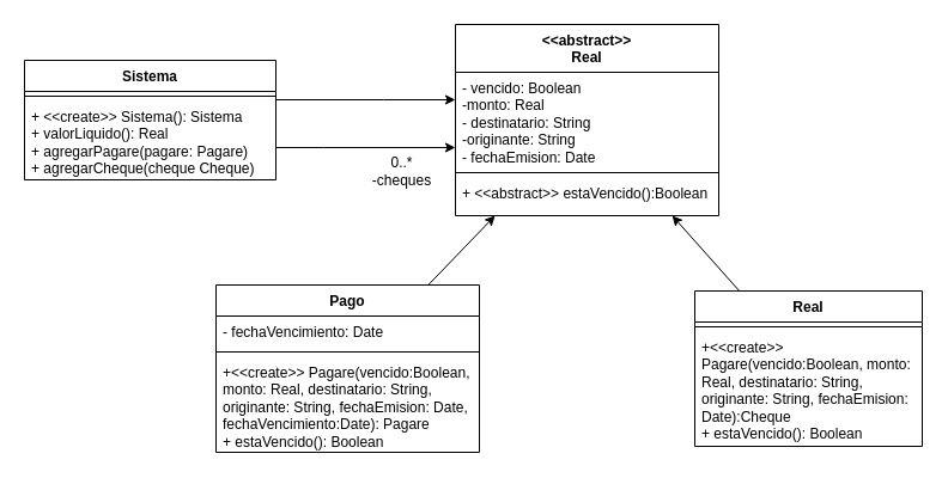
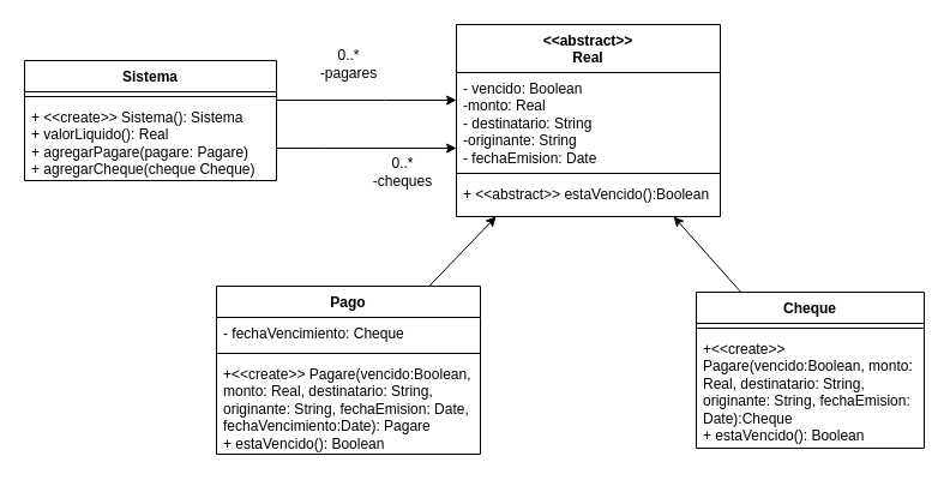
  <mxCell id="0" />
  <mxCell id="1" parent="0" />
  <mxCell id="2" style="edgeStyle=orthogonalEdgeStyle;rounded=0;orthogonalLoop=1;jettySize=auto;html=1;" parent="1" source="3" target="6" edge="1"><mxGeometry relative="1" as="geometry"><Array as="points"><mxPoint x="320" y="83" /><mxPoint x="320" y="83" /></Array></mxGeometry></mxCell>
  <mxCell id="3" value="Sistema" style="swimlane;fontStyle=1;align=center;verticalAlign=top;childLayout=stackLayout;horizontal=1;startSize=26;horizontalStack=0;resizeParent=1;resizeParentMax=0;resizeLast=0;collapsible=1;marginBottom=0;whiteSpace=wrap;html=1;" parent="1" vertex="1"><mxGeometry x="20" y="50" width="210" height="100" as="geometry" /></mxCell>
  <mxCell id="4" value="" style="line;strokeWidth=1;fillColor=none;align=left;verticalAlign=middle;spacingTop=-1;spacingLeft=3;spacingRight=3;rotatable=0;labelPosition=right;points=[];portConstraint=eastwest;strokeColor=inherit;" parent="3" vertex="1"><mxGeometry y="26" width="210" height="8" as="geometry" /></mxCell>
  <mxCell id="5" value="+ &amp;lt;&amp;lt;create&amp;gt;&amp;gt; Sistema(): Sistema&lt;br&gt;+ valorLiquido(): Real&lt;br&gt;+ agregarPagare(pagare: Pagare)&lt;br&gt;+ agregarCheque(cheque Cheque)" style="text;strokeColor=none;fillColor=none;align=left;verticalAlign=top;spacingLeft=4;spacingRight=4;overflow=hidden;rotatable=0;points=[[0,0.5],[1,0.5]];portConstraint=eastwest;whiteSpace=wrap;html=1;" parent="3" vertex="1"><mxGeometry y="34" width="210" height="66" as="geometry" /></mxCell>
  <mxCell id="6" value="&amp;lt;&amp;lt;abstract&amp;gt;&amp;gt;&lt;br&gt;Real" style="swimlane;fontStyle=1;align=center;verticalAlign=top;childLayout=stackLayout;horizontal=1;startSize=40;horizontalStack=0;resizeParent=1;resizeParentMax=0;resizeLast=0;collapsible=1;marginBottom=0;whiteSpace=wrap;html=1;" parent="1" vertex="1"><mxGeometry x="380" y="20" width="220" height="160" as="geometry" /></mxCell>
  <mxCell id="7" value="- vencido: Boolean&lt;br&gt;-monto: Real&lt;br&gt;- destinatario: String&lt;br&gt;-originante: String&lt;br&gt;- fechaEmision: Date&lt;br&gt;" style="text;strokeColor=none;fillColor=none;align=left;verticalAlign=top;spacingLeft=4;spacingRight=4;overflow=hidden;rotatable=0;points=[[0,0.5],[1,0.5]];portConstraint=eastwest;whiteSpace=wrap;html=1;" parent="6" vertex="1"><mxGeometry y="40" width="220" height="80" as="geometry" /></mxCell>
  <mxCell id="8" value="" style="line;strokeWidth=1;fillColor=none;align=left;verticalAlign=middle;spacingTop=-1;spacingLeft=3;spacingRight=3;rotatable=0;labelPosition=right;points=[];portConstraint=eastwest;strokeColor=inherit;" parent="6" vertex="1"><mxGeometry y="120" width="220" height="8" as="geometry" /></mxCell>
  <mxCell id="9" value="+ &amp;lt;&amp;lt;abstract&amp;gt;&amp;gt; estaVencido():Boolean" style="text;strokeColor=none;fillColor=none;align=left;verticalAlign=top;spacingLeft=4;spacingRight=4;overflow=hidden;rotatable=0;points=[[0,0.5],[1,0.5]];portConstraint=eastwest;whiteSpace=wrap;html=1;" parent="6" vertex="1"><mxGeometry y="128" width="220" height="32" as="geometry" /></mxCell>
  <mxCell id="10" style="rounded=0;orthogonalLoop=1;jettySize=auto;html=1;" parent="1" source="11" target="6" edge="1"><mxGeometry relative="1" as="geometry" /></mxCell>
  <mxCell id="11" value="Pago" style="swimlane;fontStyle=1;align=center;verticalAlign=top;childLayout=stackLayout;horizontal=1;startSize=26;horizontalStack=0;resizeParent=1;resizeParentMax=0;resizeLast=0;collapsible=1;marginBottom=0;whiteSpace=wrap;html=1;" parent="1" vertex="1"><mxGeometry x="180" y="238" width="220" height="140" as="geometry" /></mxCell>
- <mxCell id="12" value="- fechaVencimiento: Date" style="text;strokeColor=none;fillColor=none;align=left;verticalAlign=top;spacingLeft=4;spacingRight=4;overflow=hidden;rotatable=0;points=[[0,0.5],[1,0.5]];portConstraint=eastwest;whiteSpace=wrap;html=1;" parent="11" vertex="1"><mxGeometry y="26" width="220" height="26" as="geometry" /></mxCell>
+ <mxCell id="12" value="- fechaVencimiento: Cheque" style="text;strokeColor=none;fillColor=none;align=left;verticalAlign=top;spacingLeft=4;spacingRight=4;overflow=hidden;rotatable=0;points=[[0,0.5],[1,0.5]];portConstraint=eastwest;whiteSpace=wrap;html=1;" parent="11" vertex="1"><mxGeometry y="26" width="220" height="26" as="geometry" /></mxCell>
  <mxCell id="13" value="" style="line;strokeWidth=1;fillColor=none;align=left;verticalAlign=middle;spacingTop=-1;spacingLeft=3;spacingRight=3;rotatable=0;labelPosition=right;points=[];portConstraint=eastwest;strokeColor=inherit;" parent="11" vertex="1"><mxGeometry y="52" width="220" height="8" as="geometry" /></mxCell>
  <mxCell id="14" value="+&amp;lt;&amp;lt;create&amp;gt;&amp;gt; Pagare(vencido:Boolean, monto: Real, destinatario: String, originante: String, fechaEmision: Date, fechaVencimiento:Date): Pagare&lt;br&gt;+ estaVencido(): Boolean" style="text;strokeColor=none;fillColor=none;align=left;verticalAlign=top;spacingLeft=4;spacingRight=4;overflow=hidden;rotatable=0;points=[[0,0.5],[1,0.5]];portConstraint=eastwest;whiteSpace=wrap;html=1;" parent="11" vertex="1"><mxGeometry y="60" width="220" height="80" as="geometry" /></mxCell>
  <mxCell id="15" style="rounded=0;orthogonalLoop=1;jettySize=auto;html=1;" parent="1" source="16" target="6" edge="1"><mxGeometry relative="1" as="geometry" /></mxCell>
- <mxCell id="16" value="Real" style="swimlane;fontStyle=1;align=center;verticalAlign=top;childLayout=stackLayout;horizontal=1;startSize=26;horizontalStack=0;resizeParent=1;resizeParentMax=0;resizeLast=0;collapsible=1;marginBottom=0;whiteSpace=wrap;html=1;" parent="1" vertex="1"><mxGeometry x="580" y="243" width="190" height="130" as="geometry" /></mxCell>
+ <mxCell id="16" value="Cheque" style="swimlane;fontStyle=1;align=center;verticalAlign=top;childLayout=stackLayout;horizontal=1;startSize=26;horizontalStack=0;resizeParent=1;resizeParentMax=0;resizeLast=0;collapsible=1;marginBottom=0;whiteSpace=wrap;html=1;" parent="1" vertex="1"><mxGeometry x="580" y="243" width="190" height="130" as="geometry" /></mxCell>
  <mxCell id="17" value="" style="line;strokeWidth=1;fillColor=none;align=left;verticalAlign=middle;spacingTop=-1;spacingLeft=3;spacingRight=3;rotatable=0;labelPosition=right;points=[];portConstraint=eastwest;strokeColor=inherit;" parent="16" vertex="1"><mxGeometry y="26" width="190" height="8" as="geometry" /></mxCell>
  <mxCell id="18" value="+&amp;lt;&amp;lt;create&amp;gt;&amp;gt; Pagare(vencido:Boolean, monto: Real, destinatario: String, originante: String, fechaEmision: Date):Cheque&lt;br&gt;+ estaVencido(): Boolean" style="text;strokeColor=none;fillColor=none;align=left;verticalAlign=top;spacingLeft=4;spacingRight=4;overflow=hidden;rotatable=0;points=[[0,0.5],[1,0.5]];portConstraint=eastwest;whiteSpace=wrap;html=1;" parent="16" vertex="1"><mxGeometry y="34" width="190" height="96" as="geometry" /></mxCell>
+ <mxCell id="19" value="0..*&lt;br&gt;-pagares" style="text;html=1;align=center;verticalAlign=middle;resizable=0;points=[];autosize=1;strokeColor=none;fillColor=none;" parent="1" vertex="1"><mxGeometry x="255" y="33" width="70" height="40" as="geometry" /></mxCell>
  <mxCell id="20" style="edgeStyle=orthogonalEdgeStyle;rounded=0;orthogonalLoop=1;jettySize=auto;html=1;" edge="1" parent="1" source="5" target="6"><mxGeometry relative="1" as="geometry"><Array as="points"><mxPoint x="270" y="123" /><mxPoint x="270" y="123" /></Array></mxGeometry></mxCell>
  <mxCell id="21" value="0..*&lt;br&gt;-cheques" style="text;html=1;align=center;verticalAlign=middle;resizable=0;points=[];autosize=1;strokeColor=none;fillColor=none;" vertex="1" parent="1"><mxGeometry x="300" y="123" width="70" height="40" as="geometry" /></mxCell>
